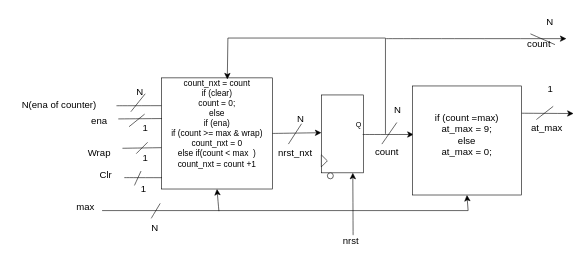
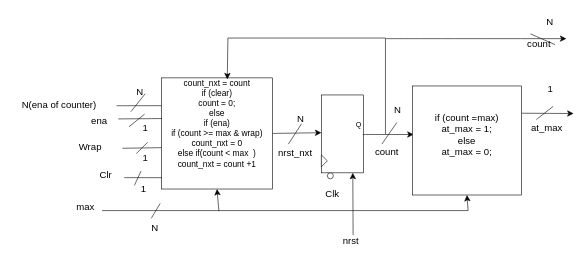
  <mxCell id="0" />
  <mxCell id="1" parent="0" />
  <mxCell id="2" value="&lt;div style=&quot;font-size: 14px;&quot;&gt;&lt;font style=&quot;font-size: 14px;&quot;&gt;count_nxt = count&lt;/font&gt;&lt;/div&gt;&lt;div style=&quot;font-size: 14px;&quot;&gt;&lt;font style=&quot;font-size: 14px;&quot;&gt;if (clear)&lt;/font&gt;&lt;/div&gt;&lt;div style=&quot;font-size: 14px;&quot;&gt;&lt;font style=&quot;font-size: 14px;&quot;&gt;count = 0;&lt;/font&gt;&lt;/div&gt;&lt;div style=&quot;font-size: 14px;&quot;&gt;&lt;font style=&quot;font-size: 14px;&quot;&gt;else &lt;br&gt;&lt;/font&gt;&lt;/div&gt;&lt;div style=&quot;font-size: 14px;&quot;&gt;&lt;font style=&quot;font-size: 14px;&quot;&gt;if (ena)&lt;/font&gt;&lt;/div&gt;&lt;div style=&quot;font-size: 14px;&quot;&gt;&lt;font style=&quot;font-size: 14px;&quot;&gt;if (count &amp;gt;= max &amp;amp; wrap)&lt;/font&gt;&lt;/div&gt;&lt;div style=&quot;font-size: 14px;&quot;&gt;&lt;font style=&quot;font-size: 14px;&quot;&gt;count_nxt = 0&lt;/font&gt;&lt;/div&gt;&lt;div style=&quot;font-size: 14px;&quot;&gt;&lt;font style=&quot;font-size: 14px;&quot;&gt;else if(count &amp;lt; max&amp;nbsp; )&lt;br&gt;&lt;/font&gt;&lt;/div&gt;&lt;div style=&quot;font-size: 14px;&quot;&gt;&lt;font style=&quot;font-size: 14px;&quot;&gt;count_nxt = count +1&lt;/font&gt;&lt;/div&gt;&lt;div style=&quot;font-size: 14px;&quot;&gt;&lt;font style=&quot;font-size: 14px;&quot;&gt;&lt;br&gt;&lt;/font&gt;&lt;/div&gt;&lt;div style=&quot;font-size: 14px;&quot;&gt;&lt;font style=&quot;font-size: 14px;&quot;&gt;&lt;br&gt;&lt;/font&gt;&lt;/div&gt;" style="whiteSpace=wrap;html=1;aspect=fixed;fontSize=16;" vertex="1" parent="1"><mxGeometry x="268" y="129.5" width="185.5" height="185.5" as="geometry" /></mxCell>
  <mxCell id="3" value="" style="endArrow=classic;html=1;rounded=0;fontSize=12;startSize=8;endSize=8;curved=1;exitX=1;exitY=0.5;exitDx=0;exitDy=0;" edge="1" parent="1" source="2"><mxGeometry width="50" height="50" relative="1" as="geometry"><mxPoint x="537" y="345" as="sourcePoint" /><mxPoint x="535" y="221" as="targetPoint" /></mxGeometry></mxCell>
  <mxCell id="4" value="" style="rounded=0;whiteSpace=wrap;html=1;" vertex="1" parent="1"><mxGeometry x="535" y="158" width="70" height="130" as="geometry" /></mxCell>
  <mxCell id="5" value="" style="triangle;whiteSpace=wrap;html=1;" vertex="1" parent="1"><mxGeometry x="535" y="258" width="10" height="20" as="geometry" /></mxCell>
  <mxCell id="6" value="" style="ellipse;whiteSpace=wrap;html=1;aspect=fixed;" vertex="1" parent="1"><mxGeometry x="545" y="288" width="10" height="10" as="geometry" /></mxCell>
  <mxCell id="7" value="&lt;font color=&quot;#000000&quot;&gt;Q&lt;/font&gt;" style="text;html=1;align=center;verticalAlign=middle;resizable=0;points=[];autosize=1;fontSize=12;fontColor=#007FFF;" vertex="1" parent="1"><mxGeometry x="582" y="193" width="30" height="30" as="geometry" /></mxCell>
  <mxCell id="8" value="" style="endArrow=classic;html=1;rounded=0;fontSize=12;startSize=8;endSize=8;curved=1;" edge="1" parent="1"><mxGeometry width="50" height="50" relative="1" as="geometry"><mxPoint x="604" y="224" as="sourcePoint" /><mxPoint x="689" y="224" as="targetPoint" /></mxGeometry></mxCell>
+ <mxCell id="9" value="Clk" style="text;html=1;align=center;verticalAlign=middle;resizable=0;points=[];autosize=1;strokeColor=none;fillColor=none;fontSize=16;" vertex="1" parent="1"><mxGeometry x="532" y="306" width="41" height="31" as="geometry" /></mxCell>
  <mxCell id="10" style="edgeStyle=none;curved=1;rounded=0;orthogonalLoop=1;jettySize=auto;html=1;fontSize=12;startSize=8;endSize=8;" edge="1" parent="1"><mxGeometry relative="1" as="geometry"><mxPoint x="944" y="64" as="targetPoint" /><mxPoint x="643" y="64" as="sourcePoint" /></mxGeometry></mxCell>
  <mxCell id="11" style="edgeStyle=none;curved=1;rounded=0;orthogonalLoop=1;jettySize=auto;html=1;exitX=1;exitY=0.25;exitDx=0;exitDy=0;fontSize=12;startSize=8;endSize=8;" edge="1" parent="1" source="12"><mxGeometry relative="1" as="geometry"><mxPoint x="956" y="189" as="targetPoint" /></mxGeometry></mxCell>
- <mxCell id="12" value="&lt;div&gt;if (count =max)&lt;/div&gt;&lt;div&gt;at_max = 9;&lt;/div&gt;&lt;div&gt;else&lt;/div&gt;&lt;div&gt;at_max = 0;&lt;/div&gt;&lt;div&gt;&lt;br&gt;&lt;/div&gt;" style="whiteSpace=wrap;html=1;aspect=fixed;fontSize=16;" vertex="1" parent="1"><mxGeometry x="687" y="143" width="182" height="182" as="geometry" /></mxCell>
+ <mxCell id="12" value="&lt;div&gt;if (count =max)&lt;/div&gt;&lt;div&gt;at_max = 1;&lt;/div&gt;&lt;div&gt;else&lt;/div&gt;&lt;div&gt;at_max = 0;&lt;/div&gt;&lt;div&gt;&lt;br&gt;&lt;/div&gt;" style="whiteSpace=wrap;html=1;aspect=fixed;fontSize=16;" vertex="1" parent="1"><mxGeometry x="687" y="143" width="182" height="182" as="geometry" /></mxCell>
  <mxCell id="13" value="" style="endArrow=none;html=1;rounded=0;fontSize=12;startSize=8;endSize=8;curved=1;" edge="1" parent="1"><mxGeometry width="50" height="50" relative="1" as="geometry"><mxPoint x="636" y="240" as="sourcePoint" /><mxPoint x="661" y="204" as="targetPoint" /></mxGeometry></mxCell>
  <mxCell id="14" value="" style="endArrow=none;html=1;rounded=0;fontSize=12;startSize=8;endSize=8;curved=1;" edge="1" parent="1"><mxGeometry width="50" height="50" relative="1" as="geometry"><mxPoint x="480" y="240" as="sourcePoint" /><mxPoint x="502" y="206" as="targetPoint" /></mxGeometry></mxCell>
  <mxCell id="15" value="" style="endArrow=none;html=1;rounded=0;fontSize=12;startSize=8;endSize=8;curved=1;entryX=0;entryY=0.25;entryDx=0;entryDy=0;" edge="1" parent="1" target="2"><mxGeometry width="50" height="50" relative="1" as="geometry"><mxPoint x="193" y="176" as="sourcePoint" /><mxPoint x="352" y="295" as="targetPoint" /></mxGeometry></mxCell>
  <mxCell id="16" value="N(ena of counter)" style="text;html=1;align=center;verticalAlign=middle;resizable=0;points=[];autosize=1;strokeColor=none;fillColor=none;fontSize=16;" vertex="1" parent="1"><mxGeometry x="20" y="158" width="153" height="31" as="geometry" /></mxCell>
  <mxCell id="17" value="nrst_nxt" style="text;html=1;align=center;verticalAlign=middle;resizable=0;points=[];autosize=1;strokeColor=none;fillColor=none;fontSize=16;" vertex="1" parent="1"><mxGeometry x="447" y="239" width="88" height="31" as="geometry" /></mxCell>
  <mxCell id="18" value="count" style="text;html=1;align=center;verticalAlign=middle;resizable=0;points=[];autosize=1;strokeColor=none;fillColor=none;fontSize=16;" vertex="1" parent="1"><mxGeometry x="615" y="237" width="57" height="31" as="geometry" /></mxCell>
  <mxCell id="19" value="N" style="text;html=1;align=center;verticalAlign=middle;resizable=0;points=[];autosize=1;strokeColor=none;fillColor=none;fontSize=16;" vertex="1" parent="1"><mxGeometry x="485" y="181" width="30" height="31" as="geometry" /></mxCell>
  <mxCell id="20" value="N" style="text;html=1;align=center;verticalAlign=middle;resizable=0;points=[];autosize=1;strokeColor=none;fillColor=none;fontSize=16;" vertex="1" parent="1"><mxGeometry x="647" y="167" width="30" height="31" as="geometry" /></mxCell>
  <mxCell id="21" style="edgeStyle=none;curved=1;rounded=0;orthogonalLoop=1;jettySize=auto;html=1;exitX=1;exitY=0.5;exitDx=0;exitDy=0;fontSize=12;startSize=8;endSize=8;" edge="1" parent="1"><mxGeometry relative="1" as="geometry"><mxPoint x="867" y="82" as="sourcePoint" /><mxPoint x="867" y="82" as="targetPoint" /></mxGeometry></mxCell>
  <mxCell id="22" style="edgeStyle=none;curved=1;rounded=0;orthogonalLoop=1;jettySize=auto;html=1;exitX=1;exitY=0;exitDx=0;exitDy=0;fontSize=12;startSize=8;endSize=8;" edge="1" parent="1" source="12" target="12"><mxGeometry relative="1" as="geometry" /></mxCell>
  <mxCell id="23" style="edgeStyle=none;curved=1;rounded=0;orthogonalLoop=1;jettySize=auto;html=1;exitX=0.75;exitY=0;exitDx=0;exitDy=0;fontSize=12;startSize=8;endSize=8;" edge="1" parent="1" source="12" target="12"><mxGeometry relative="1" as="geometry" /></mxCell>
  <mxCell id="24" value="" style="endArrow=none;html=1;rounded=0;fontSize=12;startSize=8;endSize=8;curved=1;entryX=0.005;entryY=0.366;entryDx=0;entryDy=0;entryPerimeter=0;" edge="1" parent="1" target="2"><mxGeometry width="50" height="50" relative="1" as="geometry"><mxPoint x="196" y="198" as="sourcePoint" /><mxPoint x="267" y="295" as="targetPoint" /></mxGeometry></mxCell>
  <mxCell id="25" value="ena" style="text;html=1;align=center;verticalAlign=middle;resizable=0;points=[];autosize=1;strokeColor=none;fillColor=none;fontSize=16;" vertex="1" parent="1"><mxGeometry x="141" y="185" width="45" height="31" as="geometry" /></mxCell>
  <mxCell id="26" value="" style="endArrow=none;html=1;rounded=0;fontSize=12;startSize=8;endSize=8;curved=1;" edge="1" parent="1"><mxGeometry width="50" height="50" relative="1" as="geometry"><mxPoint x="217" y="186" as="sourcePoint" /><mxPoint x="241" y="156" as="targetPoint" /></mxGeometry></mxCell>
  <mxCell id="27" value="" style="endArrow=none;html=1;rounded=0;fontSize=12;startSize=8;endSize=8;curved=1;" edge="1" parent="1"><mxGeometry width="50" height="50" relative="1" as="geometry"><mxPoint x="214" y="211" as="sourcePoint" /><mxPoint x="240" y="190" as="targetPoint" /></mxGeometry></mxCell>
  <mxCell id="28" value="N" style="text;html=1;align=center;verticalAlign=middle;resizable=0;points=[];autosize=1;strokeColor=none;fillColor=none;fontSize=16;" vertex="1" parent="1"><mxGeometry x="217" y="136" width="30" height="31" as="geometry" /></mxCell>
  <mxCell id="29" value="1" style="text;html=1;align=center;verticalAlign=middle;resizable=0;points=[];autosize=1;strokeColor=none;fillColor=none;fontSize=16;" vertex="1" parent="1"><mxGeometry x="227" y="196" width="27" height="31" as="geometry" /></mxCell>
  <mxCell id="30" value="" style="endArrow=none;html=1;rounded=0;fontSize=12;startSize=8;endSize=8;curved=1;entryX=0;entryY=0.628;entryDx=0;entryDy=0;entryPerimeter=0;" edge="1" parent="1" target="2"><mxGeometry width="50" height="50" relative="1" as="geometry"><mxPoint x="203" y="247" as="sourcePoint" /><mxPoint x="305" y="295" as="targetPoint" /></mxGeometry></mxCell>
- <mxCell id="31" value="Wrap" style="text;html=1;align=center;verticalAlign=middle;resizable=0;points=[];autosize=1;strokeColor=none;fillColor=none;fontSize=16;" vertex="1" parent="1"><mxGeometry x="136" y="238" width="56" height="31" as="geometry" /></mxCell>
+ <mxCell id="31" value="Wrap" style="text;html=1;align=center;verticalAlign=middle;resizable=0;points=[];autosize=1;strokeColor=none;fillColor=none;fontSize=16;" vertex="1" parent="1"><mxGeometry x="121" y="228" width="56" height="31" as="geometry" /></mxCell>
  <mxCell id="32" value="" style="endArrow=none;html=1;rounded=0;fontSize=12;startSize=8;endSize=8;curved=1;" edge="1" parent="1"><mxGeometry width="50" height="50" relative="1" as="geometry"><mxPoint x="226" y="256" as="sourcePoint" /><mxPoint x="245" y="237" as="targetPoint" /></mxGeometry></mxCell>
  <mxCell id="33" value="1" style="text;html=1;align=center;verticalAlign=middle;resizable=0;points=[];autosize=1;strokeColor=none;fillColor=none;fontSize=16;" vertex="1" parent="1"><mxGeometry x="227" y="247" width="27" height="31" as="geometry" /></mxCell>
  <mxCell id="34" value="" style="endArrow=classic;html=1;rounded=0;fontSize=12;startSize=8;endSize=8;curved=0;entryX=0.593;entryY=0.013;entryDx=0;entryDy=0;entryPerimeter=0;" edge="1" parent="1" target="2"><mxGeometry width="50" height="50" relative="1" as="geometry"><mxPoint x="642" y="223" as="sourcePoint" /><mxPoint x="379" y="126" as="targetPoint" /><Array as="points"><mxPoint x="642" y="63" /><mxPoint x="379" y="63" /></Array></mxGeometry></mxCell>
  <mxCell id="35" value="" style="endArrow=none;html=1;rounded=0;fontSize=12;startSize=8;endSize=8;curved=1;entryX=0.005;entryY=0.898;entryDx=0;entryDy=0;entryPerimeter=0;" edge="1" parent="1" target="2"><mxGeometry width="50" height="50" relative="1" as="geometry"><mxPoint x="206" y="296" as="sourcePoint" /><mxPoint x="599" y="270" as="targetPoint" /></mxGeometry></mxCell>
  <mxCell id="36" value="Clr" style="text;html=1;align=center;verticalAlign=middle;resizable=0;points=[];autosize=1;strokeColor=none;fillColor=none;fontSize=16;" vertex="1" parent="1"><mxGeometry x="156" y="275" width="38" height="31" as="geometry" /></mxCell>
  <mxCell id="37" value="" style="endArrow=none;html=1;rounded=0;fontSize=12;startSize=8;endSize=8;curved=1;" edge="1" parent="1"><mxGeometry width="50" height="50" relative="1" as="geometry"><mxPoint x="223" y="309" as="sourcePoint" /><mxPoint x="234" y="285" as="targetPoint" /></mxGeometry></mxCell>
  <mxCell id="38" value="1" style="text;html=1;align=center;verticalAlign=middle;resizable=0;points=[];autosize=1;strokeColor=none;fillColor=none;fontSize=16;" vertex="1" parent="1"><mxGeometry x="224" y="298" width="27" height="31" as="geometry" /></mxCell>
  <mxCell id="39" value="at_max" style="text;html=1;align=center;verticalAlign=middle;resizable=0;points=[];autosize=1;strokeColor=none;fillColor=none;fontSize=16;" vertex="1" parent="1"><mxGeometry x="875" y="196" width="71" height="31" as="geometry" /></mxCell>
  <mxCell id="40" value="count " style="text;html=1;align=center;verticalAlign=middle;resizable=0;points=[];autosize=1;strokeColor=none;fillColor=none;fontSize=16;" vertex="1" parent="1"><mxGeometry x="869" y="57" width="57" height="31" as="geometry" /></mxCell>
  <mxCell id="41" value="" style="endArrow=none;html=1;rounded=0;fontSize=12;startSize=8;endSize=8;curved=1;" edge="1" parent="1"><mxGeometry width="50" height="50" relative="1" as="geometry"><mxPoint x="894" y="199" as="sourcePoint" /><mxPoint x="922" y="177" as="targetPoint" /></mxGeometry></mxCell>
  <mxCell id="42" value="" style="endArrow=none;html=1;rounded=0;fontSize=12;startSize=8;endSize=8;curved=1;exitX=0.263;exitY=-0.032;exitDx=0;exitDy=0;exitPerimeter=0;" edge="1" parent="1" source="40"><mxGeometry width="50" height="50" relative="1" as="geometry"><mxPoint x="714" y="132" as="sourcePoint" /><mxPoint x="925" y="74" as="targetPoint" /></mxGeometry></mxCell>
  <mxCell id="43" value="" style="endArrow=classic;html=1;rounded=0;fontSize=12;startSize=8;endSize=8;curved=0;entryX=0.5;entryY=1;entryDx=0;entryDy=0;" edge="1" parent="1" target="12"><mxGeometry width="50" height="50" relative="1" as="geometry"><mxPoint x="169" y="351" as="sourcePoint" /><mxPoint x="616" y="414" as="targetPoint" /><Array as="points"><mxPoint x="780" y="351" /></Array></mxGeometry></mxCell>
  <mxCell id="44" value="" style="endArrow=classic;html=1;rounded=0;fontSize=12;startSize=8;endSize=8;curved=1;entryX=0.5;entryY=1;entryDx=0;entryDy=0;" edge="1" parent="1" target="2"><mxGeometry width="50" height="50" relative="1" as="geometry"><mxPoint x="364" y="352" as="sourcePoint" /><mxPoint x="542" y="345" as="targetPoint" /></mxGeometry></mxCell>
  <mxCell id="45" value="max" style="text;html=1;align=center;verticalAlign=middle;resizable=0;points=[];autosize=1;strokeColor=none;fillColor=none;fontSize=16;" vertex="1" parent="1"><mxGeometry x="116" y="328" width="49" height="31" as="geometry" /></mxCell>
  <mxCell id="46" value="" style="endArrow=none;html=1;rounded=0;fontSize=12;startSize=8;endSize=8;curved=1;" edge="1" parent="1"><mxGeometry width="50" height="50" relative="1" as="geometry"><mxPoint x="251" y="364" as="sourcePoint" /><mxPoint x="266" y="339" as="targetPoint" /></mxGeometry></mxCell>
  <mxCell id="47" value="N" style="text;html=1;align=center;verticalAlign=middle;resizable=0;points=[];autosize=1;strokeColor=none;fillColor=none;fontSize=16;" vertex="1" parent="1"><mxGeometry x="242" y="363" width="30" height="31" as="geometry" /></mxCell>
  <mxCell id="48" value="" style="endArrow=classic;html=1;rounded=0;fontSize=12;startSize=8;endSize=8;curved=1;entryX=0.75;entryY=1;entryDx=0;entryDy=0;" edge="1" parent="1" target="4"><mxGeometry width="50" height="50" relative="1" as="geometry"><mxPoint x="588" y="392" as="sourcePoint" /><mxPoint x="585" y="345" as="targetPoint" /></mxGeometry></mxCell>
  <mxCell id="49" value="nrst" style="text;html=1;align=center;verticalAlign=middle;resizable=0;points=[];autosize=1;strokeColor=none;fillColor=none;fontSize=16;" vertex="1" parent="1"><mxGeometry x="561" y="386" width="45" height="31" as="geometry" /></mxCell>
  <mxCell id="50" value="N" style="text;html=1;align=center;verticalAlign=middle;resizable=0;points=[];autosize=1;strokeColor=none;fillColor=none;fontSize=16;" vertex="1" parent="1"><mxGeometry x="901" y="20" width="30" height="31" as="geometry" /></mxCell>
  <mxCell id="51" value="1" style="text;html=1;align=center;verticalAlign=middle;resizable=0;points=[];autosize=1;strokeColor=none;fillColor=none;fontSize=16;" vertex="1" parent="1"><mxGeometry x="903" y="132" width="27" height="31" as="geometry" /></mxCell>
